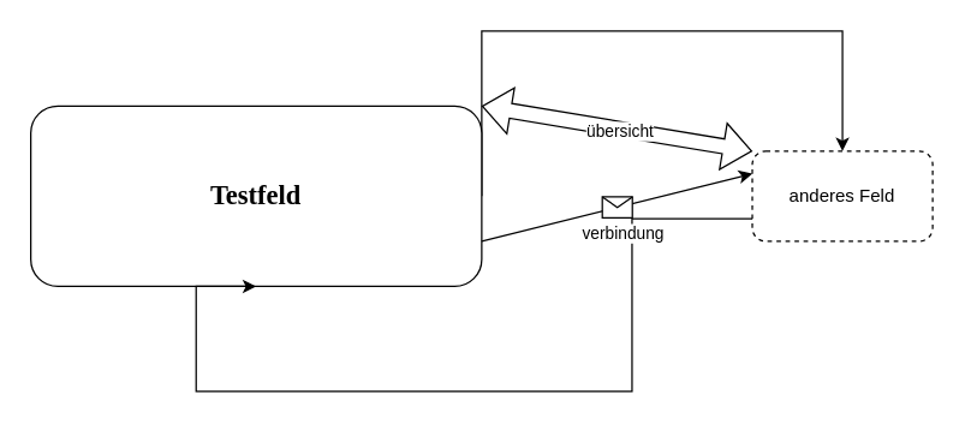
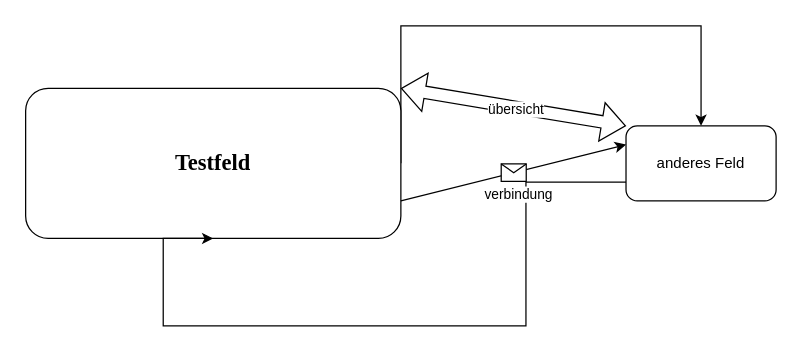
  <mxCell id="0" />
  <mxCell id="1" parent="0" />
  <mxCell id="2" style="edgeStyle=orthogonalEdgeStyle;rounded=0;orthogonalLoop=1;jettySize=auto;html=1;exitX=1;exitY=0.5;exitDx=0;exitDy=0;entryX=0.5;entryY=0;entryDx=0;entryDy=0;" parent="1" source="3" target="5" edge="1"><mxGeometry relative="1" as="geometry"><Array as="points"><mxPoint x="320" y="130" /><mxPoint x="320" y="20" /><mxPoint x="560" y="20" /></Array></mxGeometry></mxCell>
  <mxCell id="3" value="&lt;h2&gt;&lt;font face=&quot;Verdana&quot;&gt;Testfeld&lt;/font&gt;&lt;/h2&gt;" style="rounded=1;whiteSpace=wrap;html=1;" parent="1" vertex="1"><mxGeometry x="20" y="70" width="300" height="120" as="geometry" /></mxCell>
  <mxCell id="4" style="edgeStyle=orthogonalEdgeStyle;rounded=0;orthogonalLoop=1;jettySize=auto;html=1;exitX=0;exitY=0.75;exitDx=0;exitDy=0;entryX=0.5;entryY=1;entryDx=0;entryDy=0;" parent="1" source="5" target="3" edge="1"><mxGeometry relative="1" as="geometry"><Array as="points"><mxPoint x="420" y="145" /><mxPoint x="420" y="260" /><mxPoint x="130" y="260" /></Array></mxGeometry></mxCell>
- <mxCell id="5" value="anderes Feld" style="rounded=1;whiteSpace=wrap;html=1;dashed=1;" parent="1" vertex="1"><mxGeometry x="500" y="100" width="120" height="60" as="geometry" /></mxCell>
+ <mxCell id="5" value="anderes Feld" style="rounded=1;whiteSpace=wrap;html=1;" parent="1" vertex="1"><mxGeometry x="500" y="100" width="120" height="60" as="geometry" /></mxCell>
  <mxCell id="6" value="" style="endArrow=classic;html=1;rounded=0;exitX=1;exitY=0.75;exitDx=0;exitDy=0;entryX=0;entryY=0.25;entryDx=0;entryDy=0;" parent="1" source="3" target="5" edge="1"><mxGeometry relative="1" as="geometry"><mxPoint x="270" y="280" as="sourcePoint" /><mxPoint x="370" y="280" as="targetPoint" /></mxGeometry></mxCell>
  <mxCell id="7" value="" style="shape=message;html=1;outlineConnect=0;" parent="6" vertex="1"><mxGeometry width="20" height="14" relative="1" as="geometry"><mxPoint x="-10" y="-7" as="offset" /></mxGeometry></mxCell>
  <mxCell id="8" value="verbindung" style="edgeLabel;html=1;align=center;verticalAlign=middle;resizable=0;points=[];rotation=0;" parent="6" vertex="1" connectable="0"><mxGeometry x="0.006" relative="1" as="geometry"><mxPoint x="3" y="17" as="offset" /></mxGeometry></mxCell>
  <mxCell id="9" value="" style="shape=flexArrow;endArrow=classic;startArrow=classic;html=1;rounded=0;exitX=1;exitY=0;exitDx=0;exitDy=0;entryX=0;entryY=0;entryDx=0;entryDy=0;" parent="1" source="3" target="5" edge="1"><mxGeometry width="100" height="100" relative="1" as="geometry"><mxPoint x="270" y="330" as="sourcePoint" /><mxPoint x="370" y="230" as="targetPoint" /></mxGeometry></mxCell>
  <mxCell id="10" value="übersicht" style="edgeLabel;html=1;align=center;verticalAlign=middle;resizable=0;points=[];" parent="9" vertex="1" connectable="0"><mxGeometry x="0.015" y="-1" relative="1" as="geometry"><mxPoint as="offset" /></mxGeometry></mxCell>
